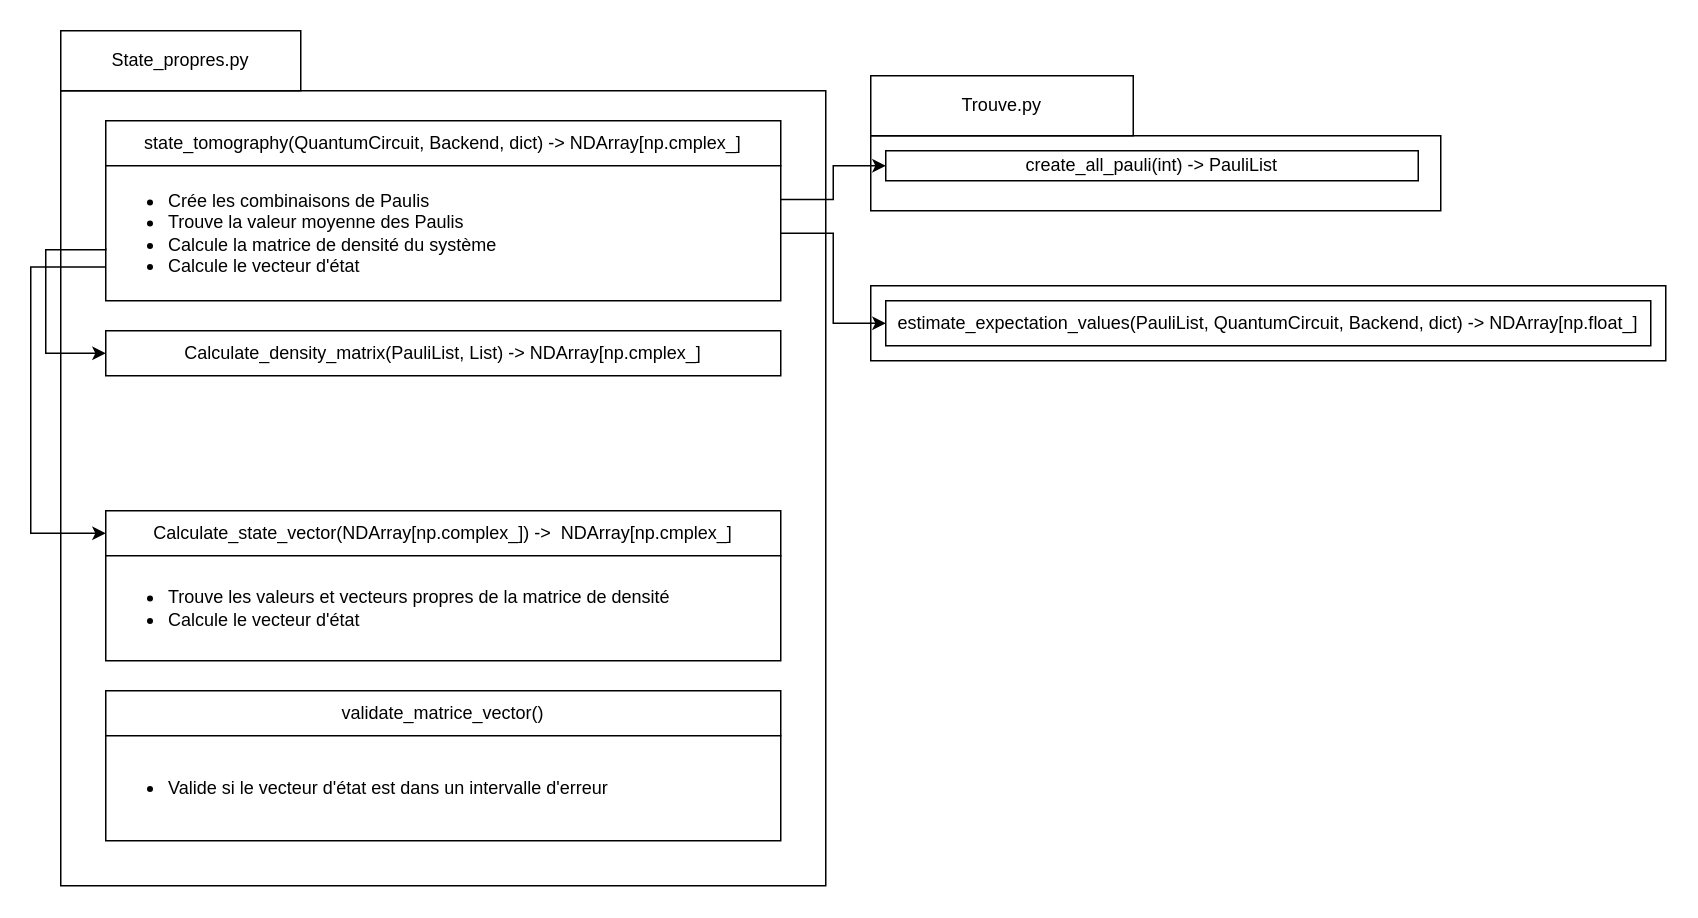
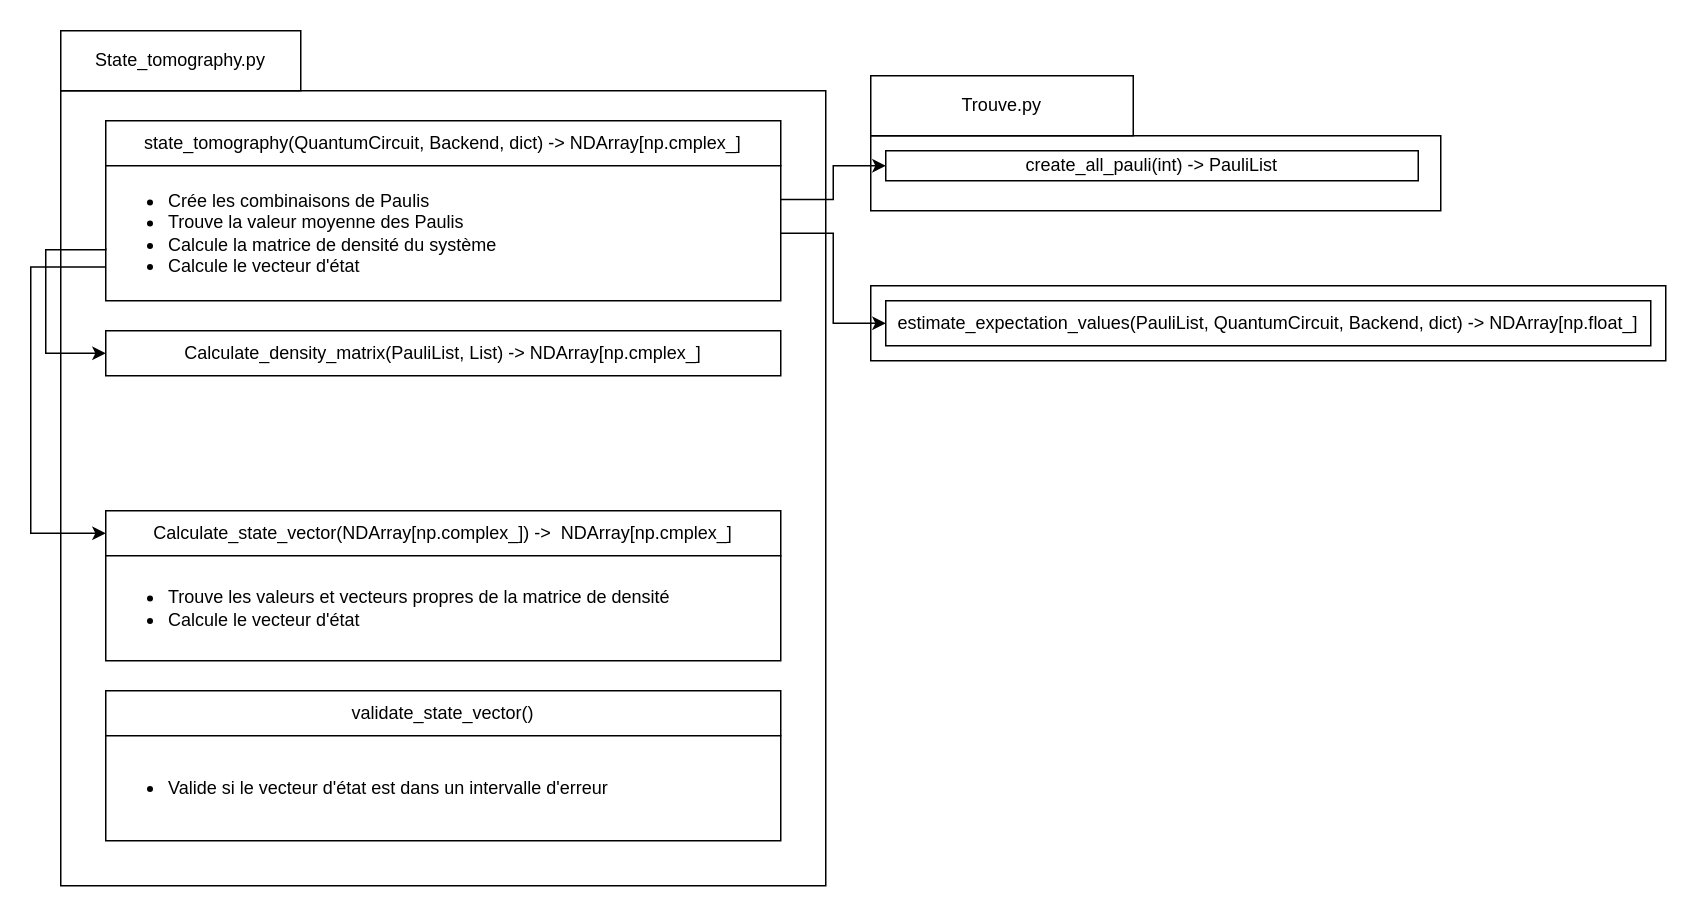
  <mxCell id="0" />
  <mxCell id="1" parent="0" />
  <mxCell id="2" value="" style="rounded=0;whiteSpace=wrap;html=1;" parent="1" vertex="1"><mxGeometry x="580" y="90" width="380" height="50" as="geometry" /></mxCell>
  <mxCell id="3" value="" style="rounded=0;fontColor=none;noLabel=1;labelBackgroundColor=none;" parent="1" vertex="1"><mxGeometry x="580" y="190" width="530" height="50" as="geometry" /></mxCell>
  <mxCell id="4" value="estimate_expectation_values(PauliList, QuantumCircuit, Backend, dict) -&amp;gt; NDArray[np.float_]" style="rounded=0;whiteSpace=wrap;html=1;" parent="1" vertex="1"><mxGeometry x="590" y="200" width="510" height="30" as="geometry" /></mxCell>
  <mxCell id="5" value="create_all_pauli(int) -&amp;gt; PauliList" style="rounded=0;whiteSpace=wrap;html=1;" parent="1" vertex="1"><mxGeometry x="590" y="100" width="355" height="20" as="geometry" /></mxCell>
  <mxCell id="6" value="Trouve.py" style="rounded=0;whiteSpace=wrap;html=1;" parent="1" vertex="1"><mxGeometry x="580" y="50" width="175" height="40" as="geometry" /></mxCell>
  <mxCell id="7" value="" style="rounded=0;fontColor=none;noLabel=1;labelBackgroundColor=none;" parent="1" vertex="1"><mxGeometry x="40" y="60" width="510" height="530" as="geometry" /></mxCell>
  <mxCell id="8" value="Calculate_state_vector(NDArray[np.complex_]) -&amp;gt;&amp;nbsp;&amp;nbsp;NDArray[np.cmplex_]" style="rounded=0;whiteSpace=wrap;html=1;" parent="1" vertex="1"><mxGeometry x="70" y="340" width="450" height="30" as="geometry" /></mxCell>
  <mxCell id="9" value="&lt;ul&gt;&lt;li&gt;Trouve les valeurs et vecteurs propres de la matrice de densité&lt;/li&gt;&lt;li&gt;Calcule le vecteur d'état&lt;/li&gt;&lt;/ul&gt;" style="rounded=0;whiteSpace=wrap;html=1;align=left;" parent="1" vertex="1"><mxGeometry x="70" y="370" width="450" height="70" as="geometry" /></mxCell>
  <mxCell id="10" value="Calculate_density_matrix(PauliList, List) -&amp;gt; NDArray[np.cmplex_]" style="rounded=0;whiteSpace=wrap;html=1;" parent="1" vertex="1"><mxGeometry x="70" y="220" width="450" height="30" as="geometry" /></mxCell>
  <mxCell id="11" value="state_tomography(QuantumCircuit, Backend, dict) -&amp;gt; NDArray[np.cmplex_]" style="rounded=0;whiteSpace=wrap;html=1;" parent="1" vertex="1"><mxGeometry x="70" y="80" width="450" height="30" as="geometry" /></mxCell>
  <mxCell id="12" value="&lt;ul&gt;&lt;li&gt;Crée les combinaisons de Paulis&lt;/li&gt;&lt;li&gt;Trouve la valeur moyenne des Paulis&lt;/li&gt;&lt;li&gt;Calcule la matrice de densité du système&lt;/li&gt;&lt;li&gt;Calcule le vecteur d'état&lt;/li&gt;&lt;/ul&gt;" style="rounded=0;whiteSpace=wrap;html=1;align=left;" parent="1" vertex="1"><mxGeometry x="70" y="110" width="450" height="90" as="geometry" /></mxCell>
- <mxCell id="13" value="State_propres.py" style="rounded=0;whiteSpace=wrap;html=1;" parent="1" vertex="1"><mxGeometry x="40" y="20" width="160" height="40" as="geometry" /></mxCell>
- <mxCell id="14" value="validate_matrice_vector()" style="rounded=0;whiteSpace=wrap;html=1;" parent="1" vertex="1"><mxGeometry x="70" y="460" width="450" height="30" as="geometry" /></mxCell>
+ <mxCell id="13" value="State_tomography.py" style="rounded=0;whiteSpace=wrap;html=1;" parent="1" vertex="1"><mxGeometry x="40" y="20" width="160" height="40" as="geometry" /></mxCell>
+ <mxCell id="14" value="validate_state_vector()" style="rounded=0;whiteSpace=wrap;html=1;" parent="1" vertex="1"><mxGeometry x="70" y="460" width="450" height="30" as="geometry" /></mxCell>
  <mxCell id="15" value="&lt;ul&gt;&lt;li&gt;Valide si le vecteur d'état est dans un intervalle d'erreur&lt;/li&gt;&lt;/ul&gt;" style="rounded=0;whiteSpace=wrap;html=1;align=left;" parent="1" vertex="1"><mxGeometry x="70" y="490" width="450" height="70" as="geometry" /></mxCell>
  <mxCell id="16" value="" style="edgeStyle=elbowEdgeStyle;elbow=horizontal;endArrow=classic;html=1;rounded=0;exitX=1;exitY=0.5;exitDx=0;exitDy=0;entryX=0;entryY=0.5;entryDx=0;entryDy=0;" parent="1" source="12" target="4" edge="1"><mxGeometry width="50" height="50" relative="1" as="geometry"><mxPoint x="610" y="80" as="sourcePoint" /><mxPoint x="660" y="30" as="targetPoint" /></mxGeometry></mxCell>
  <mxCell id="17" value="" style="edgeStyle=elbowEdgeStyle;elbow=horizontal;endArrow=classic;html=1;rounded=0;exitX=1;exitY=0.25;exitDx=0;exitDy=0;entryX=0;entryY=0.5;entryDx=0;entryDy=0;" edge="1" parent="1" source="12" target="5"><mxGeometry width="50" height="50" relative="1" as="geometry"><mxPoint x="490" y="70" as="sourcePoint" /><mxPoint x="540" y="20" as="targetPoint" /></mxGeometry></mxCell>
  <mxCell id="18" value="" style="edgeStyle=segmentEdgeStyle;endArrow=classic;html=1;rounded=0;entryX=0;entryY=0.5;entryDx=0;entryDy=0;" edge="1" parent="1" target="10"><mxGeometry width="50" height="50" relative="1" as="geometry"><mxPoint x="70" y="165" as="sourcePoint" /><mxPoint x="20" y="160" as="targetPoint" /><Array as="points"><mxPoint x="70" y="166" /><mxPoint x="30" y="166" /><mxPoint x="30" y="235" /></Array></mxGeometry></mxCell>
  <mxCell id="19" value="" style="edgeStyle=segmentEdgeStyle;endArrow=classic;html=1;rounded=0;exitX=0;exitY=0.75;exitDx=0;exitDy=0;entryX=0;entryY=0.5;entryDx=0;entryDy=0;" edge="1" parent="1" source="12" target="8"><mxGeometry width="50" height="50" relative="1" as="geometry"><mxPoint x="350" y="320" as="sourcePoint" /><mxPoint x="400" y="270" as="targetPoint" /><Array as="points"><mxPoint x="20" y="178" /><mxPoint x="20" y="355" /></Array></mxGeometry></mxCell>
